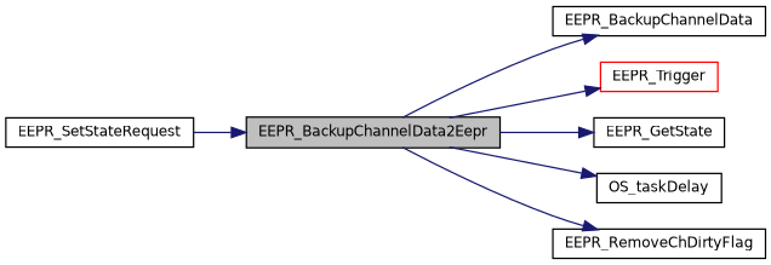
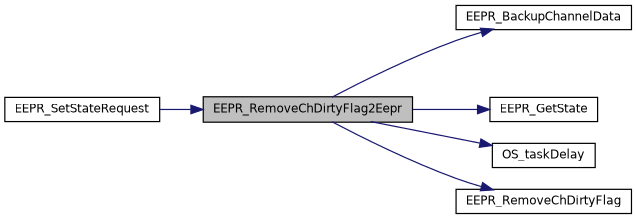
  digraph {
    rankdir=LR
    node [color=black fillcolor=white fontname=Helvetica fontsize=10 shape=record style=filled]
    edge [color=midnightblue fontname=Helvetica fontsize=10 labelfontname=Helvetica labelfontsize=10 style=solid]
-   n1 [fillcolor=grey75 fontcolor=black height=0.2 label=EEPR_BackupChannelData2Eepr width=0.4]
+   n1 [fillcolor=grey75 fontcolor=black height=0.2 label=EEPR_RemoveChDirtyFlag2Eepr width=0.4]
    n2 [height=0.2 label=EEPR_BackupChannelData width=0.4]
-   n3 [color=red height=0.2 label=EEPR_Trigger width=0.4]
    n4 [height=0.2 label=EEPR_GetState width=0.4]
    n5 [height=0.2 label=OS_taskDelay width=0.4]
    n6 [height=0.2 label=EEPR_RemoveChDirtyFlag width=0.4]
    n7 [height=0.2 label=EEPR_SetStateRequest width=0.4]
    n1 -> n2
-   n1 -> n3
    n1 -> n4
    n1 -> n5
    n1 -> n6
    n7 -> n1
  }
